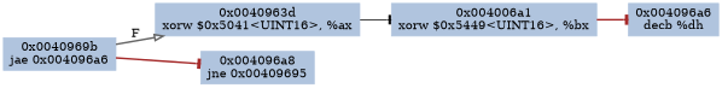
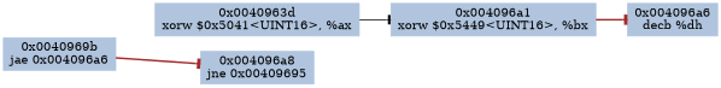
  digraph {
    rankdir=LR
    node [color=lightsteelblue fillcolor=lightsteelblue shape=rectangle style=filled]
    edge [arrowhead=tee color=brown style=bold]
    n1 [label="0x0040969b\njae 0x004096a6"]
    n2 [label="0x0040963d\nxorw $0x5041<UINT16>, %ax"]
    n3 [label="0x004096a8\njne 0x00409695"]
-   n4 [label="0x004006a1\nxorw $0x5449<UINT16>, %bx"]
+   n4 [label="0x004096a1\nxorw $0x5449<UINT16>, %bx"]
    n5 [label="0x004096a6\ndecb %dh"]
-   n1 -> n2 [arrowhead=onormal color=gray40 label=F]
    n1 -> n3
    n2 -> n4 [color=black style=solid]
    n4 -> n5
  }
